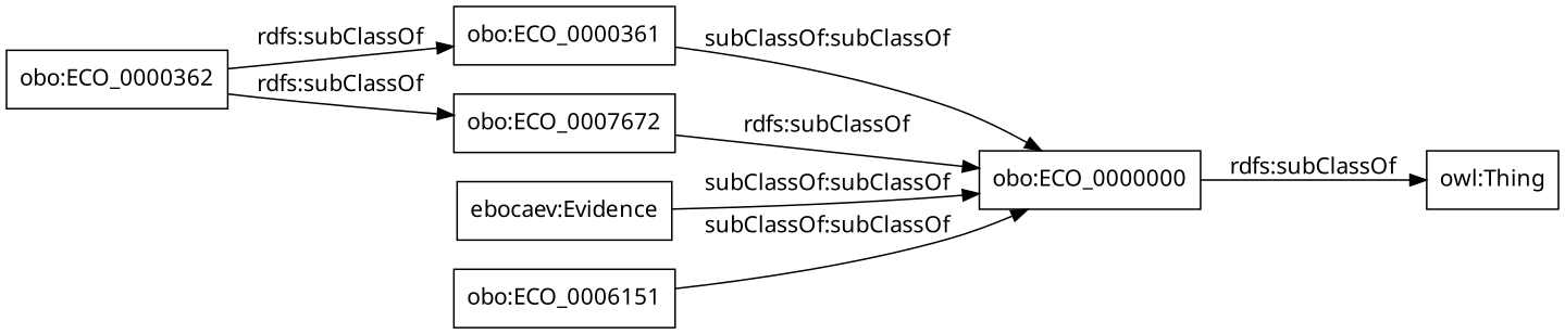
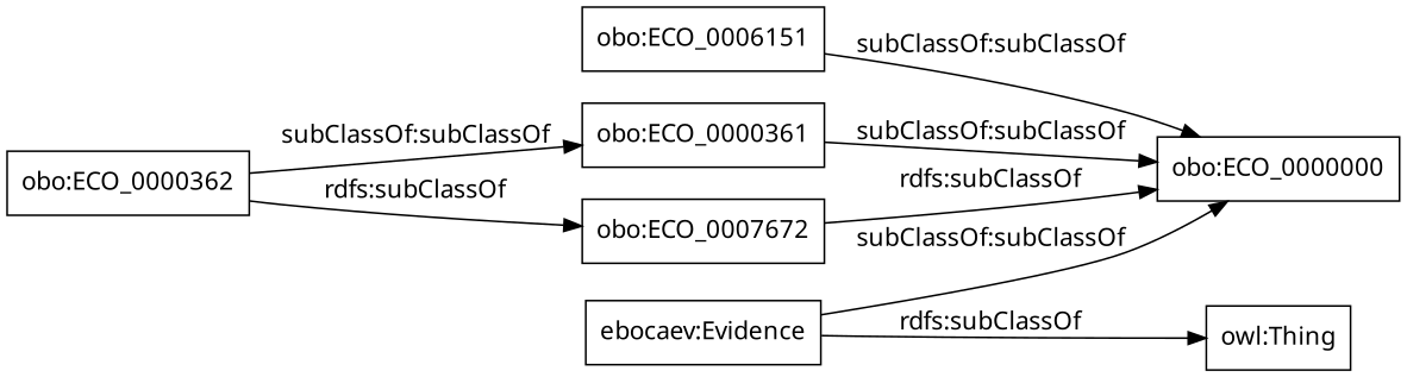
  digraph {
    fontname="Noto Sans"
    rankdir=LR
    node [color=black fontname="Noto Sans" shape=rectangle]
    edge [fontname="Noto Sans"]
    "obo:ECO_0000362"
    "obo:ECO_0000361"
    "obo:ECO_0007672"
    "obo:ECO_0000000"
    "ebocaev:Evidence"
    "owl:Thing"
    "obo:ECO_0006151"
-   "obo:ECO_0000362" -> "obo:ECO_0000361" [label="rdfs:subClassOf"]
+   "obo:ECO_0000362" -> "obo:ECO_0000361" [label="subClassOf:subClassOf"]
    "obo:ECO_0000362" -> "obo:ECO_0007672" [label="rdfs:subClassOf"]
    "obo:ECO_0000361" -> "obo:ECO_0000000" [label="subClassOf:subClassOf"]
    "obo:ECO_0007672" -> "obo:ECO_0000000" [label="rdfs:subClassOf"]
-   "obo:ECO_0000000" -> "owl:Thing" [label="rdfs:subClassOf"]
+   "ebocaev:Evidence" -> "owl:Thing" [label="rdfs:subClassOf"]
    "ebocaev:Evidence" -> "obo:ECO_0000000" [label="subClassOf:subClassOf"]
    "obo:ECO_0006151" -> "obo:ECO_0000000" [label="subClassOf:subClassOf"]
  }
